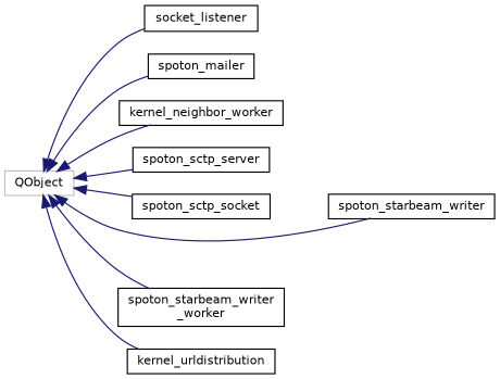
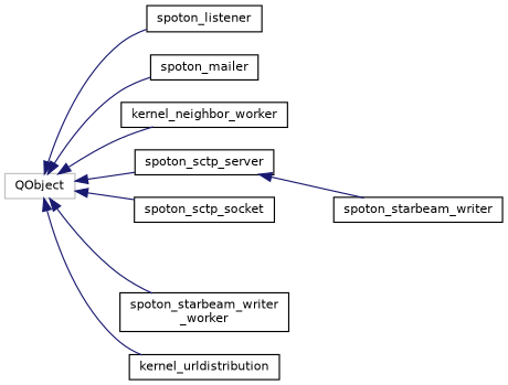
  digraph {
    rankdir=LR
    node [color=black fillcolor=white fontname=Helvetica fontsize=10 shape=record style=filled]
    edge [color=midnightblue dir=back fontname=Helvetica fontsize=10 labelfontname=Helvetica labelfontsize=10 style=solid]
    n1 [color=grey75 height=0.2 label=QObject width=0.4]
-   n2 [height=0.2 label=socket_listener width=0.4]
+   n2 [height=0.2 label=spoton_listener width=0.4]
    n3 [height=0.2 label=spoton_mailer width=0.4]
    n4 [height=0.2 label=kernel_neighbor_worker width=0.4]
    n5 [height=0.2 label=spoton_sctp_server width=0.4]
    n6 [height=0.2 label=spoton_sctp_socket width=0.4]
    n7 [height=0.2 label=spoton_starbeam_writer width=0.4]
    n8 [height=0.2 label="spoton_starbeam_writer\l_worker" width=0.4]
    n9 [height=0.2 label=kernel_urldistribution width=0.4]
    n1 -> n2
    n1 -> n3
    n1 -> n4
    n1 -> n5
    n1 -> n6
-   n1 -> n7
+   n5 -> n7
    n1 -> n8
    n1 -> n9
  }
